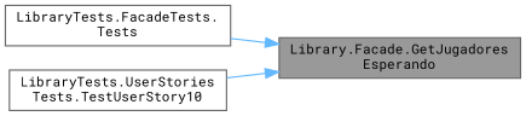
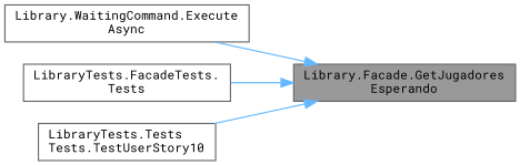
  digraph {
    fontname="Roboto Mono"
    rankdir=RL
    node [color=grey40 fillcolor=white fontname="Roboto Mono" fontsize=10 shape=box style=filled]
    edge [color=steelblue1 dir=back fontname="Roboto Mono" fontsize=10 labelfontname=Helvetica labelfontsize=10 style=solid]
    n1 [color=gray40 fillcolor=grey60 fontcolor=black height=0.2 label="Library.Facade.GetJugadores\lEsperando" width=0.4]
+   n2 [height=0.2 label="Library.WaitingCommand.Execute\lAsync" width=0.4]
    n3 [height=0.2 label="LibraryTests.FacadeTests.\lTests" width=0.4]
-   n4 [height=0.2 label="LibraryTests.UserStories\lTests.TestUserStory10" width=0.4]
+   n4 [height=0.2 label="LibraryTests.Tests\lTests.TestUserStory10" width=0.4]
+   n1 -> n2
    n1 -> n3
    n1 -> n4
  }
